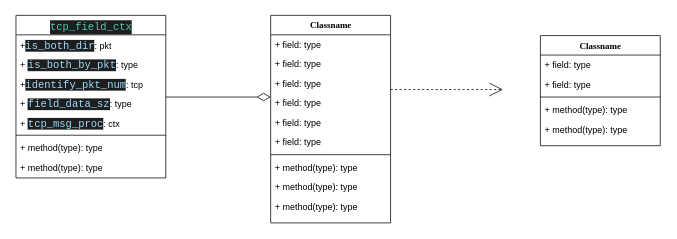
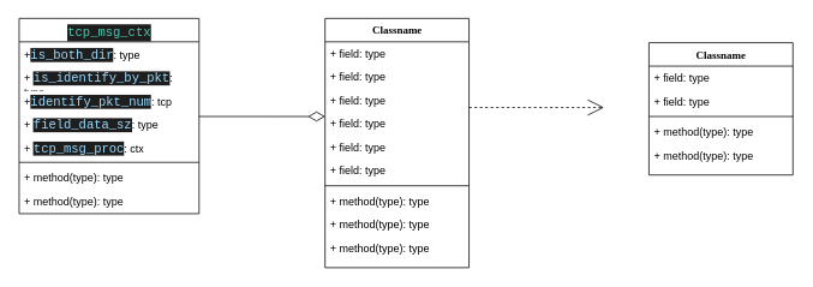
  <mxCell id="0" />
  <mxCell id="1" parent="0" />
- <mxCell id="2" value="&lt;div style=&quot;color: rgb(212 , 212 , 212) ; background-color: rgb(30 , 30 , 30) ; font-family: &amp;#34;consolas&amp;#34; , &amp;#34;courier new&amp;#34; , monospace ; font-weight: normal ; font-size: 14px ; line-height: 19px&quot;&gt;&lt;span style=&quot;color: #4ec9b0&quot;&gt;tcp_field_ctx&lt;/span&gt;&lt;/div&gt;" style="swimlane;html=1;fontStyle=1;align=center;verticalAlign=top;childLayout=stackLayout;horizontal=1;startSize=26;horizontalStack=0;resizeParent=1;resizeLast=0;collapsible=1;marginBottom=0;swimlaneFillColor=#ffffff;rounded=0;shadow=0;comic=0;labelBackgroundColor=none;strokeWidth=1;fillColor=none;fontFamily=Verdana;fontSize=12" vertex="1" parent="1"><mxGeometry x="20" y="20" width="200" height="217" as="geometry"><mxRectangle x="90" y="83" width="120" height="26" as="alternateBounds" /></mxGeometry></mxCell>
- <mxCell id="3" value="+&lt;span style=&quot;color: rgb(156 , 220 , 254) ; background-color: rgb(30 , 30 , 30) ; font-family: &amp;#34;consolas&amp;#34; , &amp;#34;courier new&amp;#34; , monospace ; font-size: 14px&quot;&gt;is_both_dir&lt;/span&gt;&lt;span&gt;: pkt&lt;/span&gt;" style="text;html=1;strokeColor=none;fillColor=none;align=left;verticalAlign=top;spacingLeft=4;spacingRight=4;whiteSpace=wrap;overflow=hidden;rotatable=0;points=[[0,0.5],[1,0.5]];portConstraint=eastwest;" vertex="1" parent="2"><mxGeometry y="26" width="200" height="26" as="geometry" /></mxCell>
- <mxCell id="4" value="+&amp;nbsp;&lt;span style=&quot;color: rgb(156 , 220 , 254) ; background-color: rgb(30 , 30 , 30) ; font-family: &amp;#34;consolas&amp;#34; , &amp;#34;courier new&amp;#34; , monospace ; font-size: 14px&quot;&gt;is_both_by_pkt&lt;/span&gt;&lt;span&gt;: type&lt;/span&gt;" style="text;html=1;strokeColor=none;fillColor=none;align=left;verticalAlign=top;spacingLeft=4;spacingRight=4;whiteSpace=wrap;overflow=hidden;rotatable=0;points=[[0,0.5],[1,0.5]];portConstraint=eastwest;" vertex="1" parent="2"><mxGeometry y="52" width="200" height="26" as="geometry" /></mxCell>
+ <mxCell id="2" value="&lt;div style=&quot;color: rgb(212 , 212 , 212) ; background-color: rgb(30 , 30 , 30) ; font-family: &amp;#34;consolas&amp;#34; , &amp;#34;courier new&amp;#34; , monospace ; font-weight: normal ; font-size: 14px ; line-height: 19px&quot;&gt;&lt;span style=&quot;color: #4ec9b0&quot;&gt;tcp_msg_ctx&lt;/span&gt;&lt;/div&gt;" style="swimlane;html=1;fontStyle=1;align=center;verticalAlign=top;childLayout=stackLayout;horizontal=1;startSize=26;horizontalStack=0;resizeParent=1;resizeLast=0;collapsible=1;marginBottom=0;swimlaneFillColor=#ffffff;rounded=0;shadow=0;comic=0;labelBackgroundColor=none;strokeWidth=1;fillColor=none;fontFamily=Verdana;fontSize=12" vertex="1" parent="1"><mxGeometry x="20" y="20" width="200" height="217" as="geometry"><mxRectangle x="90" y="83" width="120" height="26" as="alternateBounds" /></mxGeometry></mxCell>
+ <mxCell id="3" value="+&lt;span style=&quot;color: rgb(156 , 220 , 254) ; background-color: rgb(30 , 30 , 30) ; font-family: &amp;#34;consolas&amp;#34; , &amp;#34;courier new&amp;#34; , monospace ; font-size: 14px&quot;&gt;is_both_dir&lt;/span&gt;&lt;span&gt;: type&lt;/span&gt;" style="text;html=1;strokeColor=none;fillColor=none;align=left;verticalAlign=top;spacingLeft=4;spacingRight=4;whiteSpace=wrap;overflow=hidden;rotatable=0;points=[[0,0.5],[1,0.5]];portConstraint=eastwest;" vertex="1" parent="2"><mxGeometry y="26" width="200" height="26" as="geometry" /></mxCell>
+ <mxCell id="4" value="+&amp;nbsp;&lt;span style=&quot;color: rgb(156 , 220 , 254) ; background-color: rgb(30 , 30 , 30) ; font-family: &amp;#34;consolas&amp;#34; , &amp;#34;courier new&amp;#34; , monospace ; font-size: 14px&quot;&gt;is_identify_by_pkt&lt;/span&gt;&lt;span&gt;: type&lt;/span&gt;" style="text;html=1;strokeColor=none;fillColor=none;align=left;verticalAlign=top;spacingLeft=4;spacingRight=4;whiteSpace=wrap;overflow=hidden;rotatable=0;points=[[0,0.5],[1,0.5]];portConstraint=eastwest;" vertex="1" parent="2"><mxGeometry y="52" width="200" height="26" as="geometry" /></mxCell>
  <mxCell id="5" value="+&lt;span style=&quot;color: rgb(156 , 220 , 254) ; background-color: rgb(30 , 30 , 30) ; font-family: &amp;#34;consolas&amp;#34; , &amp;#34;courier new&amp;#34; , monospace ; font-size: 14px&quot;&gt;identify_pkt_num&lt;/span&gt;&lt;span&gt;: tcp&lt;/span&gt;" style="text;html=1;strokeColor=none;fillColor=none;align=left;verticalAlign=top;spacingLeft=4;spacingRight=4;whiteSpace=wrap;overflow=hidden;rotatable=0;points=[[0,0.5],[1,0.5]];portConstraint=eastwest;" vertex="1" parent="2"><mxGeometry y="78" width="200" height="26" as="geometry" /></mxCell>
  <mxCell id="6" value="+&amp;nbsp;&lt;span style=&quot;color: rgb(156 , 220 , 254) ; background-color: rgb(30 , 30 , 30) ; font-family: &amp;#34;consolas&amp;#34; , &amp;#34;courier new&amp;#34; , monospace ; font-size: 14px&quot;&gt;field_data_sz&lt;/span&gt;&lt;span&gt;: type&lt;/span&gt;" style="text;html=1;strokeColor=none;fillColor=none;align=left;verticalAlign=top;spacingLeft=4;spacingRight=4;whiteSpace=wrap;overflow=hidden;rotatable=0;points=[[0,0.5],[1,0.5]];portConstraint=eastwest;" vertex="1" parent="2"><mxGeometry y="104" width="200" height="26" as="geometry" /></mxCell>
  <mxCell id="7" value="+&amp;nbsp;&lt;span style=&quot;color: rgb(156 , 220 , 254) ; background-color: rgb(30 , 30 , 30) ; font-family: &amp;#34;consolas&amp;#34; , &amp;#34;courier new&amp;#34; , monospace ; font-size: 14px&quot;&gt;tcp_msg_proc&lt;/span&gt;&lt;span&gt;: ctx&lt;/span&gt;" style="text;html=1;strokeColor=none;fillColor=none;align=left;verticalAlign=top;spacingLeft=4;spacingRight=4;whiteSpace=wrap;overflow=hidden;rotatable=0;points=[[0,0.5],[1,0.5]];portConstraint=eastwest;" vertex="1" parent="2"><mxGeometry y="130" width="200" height="26" as="geometry" /></mxCell>
  <mxCell id="8" value="" style="line;html=1;strokeWidth=1;fillColor=none;align=left;verticalAlign=middle;spacingTop=-1;spacingLeft=3;spacingRight=3;rotatable=0;labelPosition=right;points=[];portConstraint=eastwest;" vertex="1" parent="2"><mxGeometry y="156" width="200" height="8" as="geometry" /></mxCell>
  <mxCell id="9" value="+ method(type): type" style="text;html=1;strokeColor=none;fillColor=none;align=left;verticalAlign=top;spacingLeft=4;spacingRight=4;whiteSpace=wrap;overflow=hidden;rotatable=0;points=[[0,0.5],[1,0.5]];portConstraint=eastwest;" vertex="1" parent="2"><mxGeometry y="164" width="200" height="26" as="geometry" /></mxCell>
  <mxCell id="10" value="+ method(type): type" style="text;html=1;strokeColor=none;fillColor=none;align=left;verticalAlign=top;spacingLeft=4;spacingRight=4;whiteSpace=wrap;overflow=hidden;rotatable=0;points=[[0,0.5],[1,0.5]];portConstraint=eastwest;" vertex="1" parent="2"><mxGeometry y="190" width="200" height="26" as="geometry" /></mxCell>
  <mxCell id="11" style="edgeStyle=elbowEdgeStyle;html=1;labelBackgroundColor=none;startFill=0;startSize=8;endArrow=open;endFill=0;endSize=16;fontFamily=Verdana;fontSize=12;elbow=vertical;dashed=1;" edge="1" parent="1" source="12"><mxGeometry relative="1" as="geometry"><mxPoint x="670" y="119" as="targetPoint" /></mxGeometry></mxCell>
  <mxCell id="12" value="Classname" style="swimlane;html=1;fontStyle=1;align=center;verticalAlign=top;childLayout=stackLayout;horizontal=1;startSize=26;horizontalStack=0;resizeParent=1;resizeLast=0;collapsible=1;marginBottom=0;swimlaneFillColor=#ffffff;rounded=0;shadow=0;comic=0;labelBackgroundColor=none;strokeWidth=1;fillColor=none;fontFamily=Verdana;fontSize=12" vertex="1" parent="1"><mxGeometry x="360" y="20" width="160" height="277" as="geometry" /></mxCell>
  <mxCell id="13" value="+ field: type" style="text;html=1;strokeColor=none;fillColor=none;align=left;verticalAlign=top;spacingLeft=4;spacingRight=4;whiteSpace=wrap;overflow=hidden;rotatable=0;points=[[0,0.5],[1,0.5]];portConstraint=eastwest;" vertex="1" parent="12"><mxGeometry y="26" width="160" height="26" as="geometry" /></mxCell>
  <mxCell id="14" value="+ field: type" style="text;html=1;strokeColor=none;fillColor=none;align=left;verticalAlign=top;spacingLeft=4;spacingRight=4;whiteSpace=wrap;overflow=hidden;rotatable=0;points=[[0,0.5],[1,0.5]];portConstraint=eastwest;" vertex="1" parent="12"><mxGeometry y="52" width="160" height="26" as="geometry" /></mxCell>
  <mxCell id="15" value="+ field: type" style="text;html=1;strokeColor=none;fillColor=none;align=left;verticalAlign=top;spacingLeft=4;spacingRight=4;whiteSpace=wrap;overflow=hidden;rotatable=0;points=[[0,0.5],[1,0.5]];portConstraint=eastwest;" vertex="1" parent="12"><mxGeometry y="78" width="160" height="26" as="geometry" /></mxCell>
  <mxCell id="16" value="+ field: type" style="text;html=1;strokeColor=none;fillColor=none;align=left;verticalAlign=top;spacingLeft=4;spacingRight=4;whiteSpace=wrap;overflow=hidden;rotatable=0;points=[[0,0.5],[1,0.5]];portConstraint=eastwest;" vertex="1" parent="12"><mxGeometry y="104" width="160" height="26" as="geometry" /></mxCell>
  <mxCell id="17" value="+ field: type" style="text;html=1;strokeColor=none;fillColor=none;align=left;verticalAlign=top;spacingLeft=4;spacingRight=4;whiteSpace=wrap;overflow=hidden;rotatable=0;points=[[0,0.5],[1,0.5]];portConstraint=eastwest;" vertex="1" parent="12"><mxGeometry y="130" width="160" height="26" as="geometry" /></mxCell>
  <mxCell id="18" value="+ field: type" style="text;html=1;strokeColor=none;fillColor=none;align=left;verticalAlign=top;spacingLeft=4;spacingRight=4;whiteSpace=wrap;overflow=hidden;rotatable=0;points=[[0,0.5],[1,0.5]];portConstraint=eastwest;" vertex="1" parent="12"><mxGeometry y="156" width="160" height="26" as="geometry" /></mxCell>
  <mxCell id="19" value="" style="line;html=1;strokeWidth=1;fillColor=none;align=left;verticalAlign=middle;spacingTop=-1;spacingLeft=3;spacingRight=3;rotatable=0;labelPosition=right;points=[];portConstraint=eastwest;" vertex="1" parent="12"><mxGeometry y="182" width="160" height="8" as="geometry" /></mxCell>
  <mxCell id="20" value="+ method(type): type" style="text;html=1;strokeColor=none;fillColor=none;align=left;verticalAlign=top;spacingLeft=4;spacingRight=4;whiteSpace=wrap;overflow=hidden;rotatable=0;points=[[0,0.5],[1,0.5]];portConstraint=eastwest;" vertex="1" parent="12"><mxGeometry y="190" width="160" height="26" as="geometry" /></mxCell>
  <mxCell id="21" value="+ method(type): type" style="text;html=1;strokeColor=none;fillColor=none;align=left;verticalAlign=top;spacingLeft=4;spacingRight=4;whiteSpace=wrap;overflow=hidden;rotatable=0;points=[[0,0.5],[1,0.5]];portConstraint=eastwest;" vertex="1" parent="12"><mxGeometry y="216" width="160" height="26" as="geometry" /></mxCell>
  <mxCell id="22" value="+ method(type): type" style="text;html=1;strokeColor=none;fillColor=none;align=left;verticalAlign=top;spacingLeft=4;spacingRight=4;whiteSpace=wrap;overflow=hidden;rotatable=0;points=[[0,0.5],[1,0.5]];portConstraint=eastwest;" vertex="1" parent="12"><mxGeometry y="242" width="160" height="26" as="geometry" /></mxCell>
  <mxCell id="23" value="Classname" style="swimlane;html=1;fontStyle=1;align=center;verticalAlign=top;childLayout=stackLayout;horizontal=1;startSize=26;horizontalStack=0;resizeParent=1;resizeLast=0;collapsible=1;marginBottom=0;swimlaneFillColor=#ffffff;rounded=0;shadow=0;comic=0;labelBackgroundColor=none;strokeWidth=1;fillColor=none;fontFamily=Verdana;fontSize=12" vertex="1" parent="1"><mxGeometry x="720" y="47" width="160" height="147" as="geometry" /></mxCell>
  <mxCell id="24" value="+ field: type" style="text;html=1;strokeColor=none;fillColor=none;align=left;verticalAlign=top;spacingLeft=4;spacingRight=4;whiteSpace=wrap;overflow=hidden;rotatable=0;points=[[0,0.5],[1,0.5]];portConstraint=eastwest;" vertex="1" parent="23"><mxGeometry y="26" width="160" height="26" as="geometry" /></mxCell>
  <mxCell id="25" value="+ field: type" style="text;html=1;strokeColor=none;fillColor=none;align=left;verticalAlign=top;spacingLeft=4;spacingRight=4;whiteSpace=wrap;overflow=hidden;rotatable=0;points=[[0,0.5],[1,0.5]];portConstraint=eastwest;" vertex="1" parent="23"><mxGeometry y="52" width="160" height="26" as="geometry" /></mxCell>
  <mxCell id="26" value="" style="line;html=1;strokeWidth=1;fillColor=none;align=left;verticalAlign=middle;spacingTop=-1;spacingLeft=3;spacingRight=3;rotatable=0;labelPosition=right;points=[];portConstraint=eastwest;" vertex="1" parent="23"><mxGeometry y="78" width="160" height="8" as="geometry" /></mxCell>
  <mxCell id="27" value="+ method(type): type" style="text;html=1;strokeColor=none;fillColor=none;align=left;verticalAlign=top;spacingLeft=4;spacingRight=4;whiteSpace=wrap;overflow=hidden;rotatable=0;points=[[0,0.5],[1,0.5]];portConstraint=eastwest;" vertex="1" parent="23"><mxGeometry y="86" width="160" height="26" as="geometry" /></mxCell>
  <mxCell id="28" value="+ method(type): type" style="text;html=1;strokeColor=none;fillColor=none;align=left;verticalAlign=top;spacingLeft=4;spacingRight=4;whiteSpace=wrap;overflow=hidden;rotatable=0;points=[[0,0.5],[1,0.5]];portConstraint=eastwest;" vertex="1" parent="23"><mxGeometry y="112" width="160" height="26" as="geometry" /></mxCell>
  <mxCell id="29" value="&lt;br&gt;" style="text;html=1;strokeColor=none;fillColor=none;align=left;verticalAlign=top;spacingLeft=4;spacingRight=4;whiteSpace=wrap;overflow=hidden;rotatable=0;points=[[0,0.5],[1,0.5]];portConstraint=eastwest;" vertex="1" parent="1"><mxGeometry x="20" y="150" width="200" height="26" as="geometry" /></mxCell>
  <mxCell id="30" style="edgeStyle=elbowEdgeStyle;html=1;labelBackgroundColor=none;startFill=0;startSize=8;endArrow=diamondThin;endFill=0;endSize=16;fontFamily=Verdana;fontSize=12;elbow=vertical;" edge="1" parent="1" source="2" target="12"><mxGeometry relative="1" as="geometry"><mxPoint x="180" y="196.882" as="sourcePoint" /></mxGeometry></mxCell>
